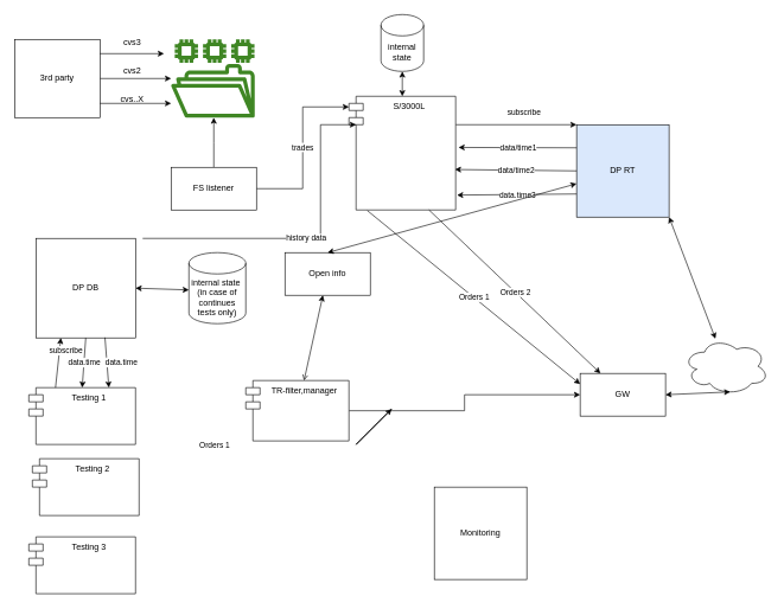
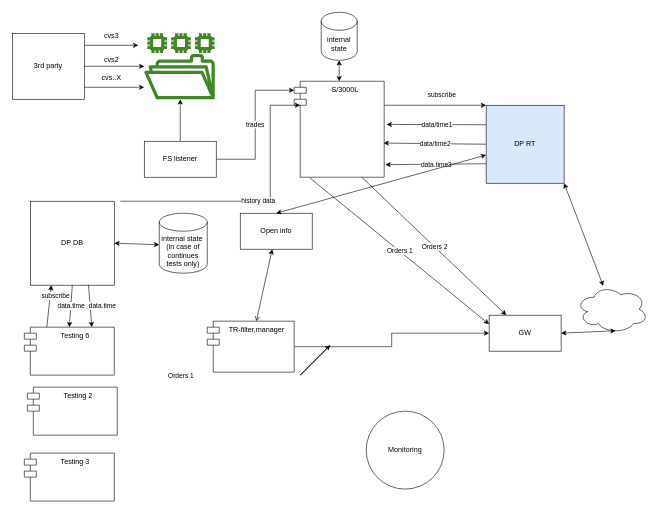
  <mxCell id="0" />
  <mxCell id="1" parent="0" />
  <mxCell id="2" style="edgeStyle=orthogonalEdgeStyle;rounded=0;orthogonalLoop=1;jettySize=auto;html=1;" parent="1" source="3" target="4" edge="1"><mxGeometry relative="1" as="geometry" /></mxCell>
  <mxCell id="3" value="3rd party" style="rounded=0;whiteSpace=wrap;html=1;" parent="1" vertex="1"><mxGeometry x="20" y="55" width="120" height="110" as="geometry" /></mxCell>
  <mxCell id="4" value="" style="sketch=0;outlineConnect=0;fontColor=#232F3E;gradientColor=none;fillColor=#3F8624;strokeColor=none;dashed=0;verticalLabelPosition=bottom;verticalAlign=top;align=center;html=1;fontSize=12;fontStyle=0;aspect=fixed;pointerEvents=1;shape=mxgraph.aws4.file_system;" parent="1" vertex="1"><mxGeometry x="240" y="55" width="117.53" height="110" as="geometry" /></mxCell>
  <mxCell id="5" style="edgeStyle=orthogonalEdgeStyle;rounded=0;orthogonalLoop=1;jettySize=auto;html=1;" parent="1" edge="1"><mxGeometry relative="1" as="geometry"><mxPoint x="140" y="145" as="sourcePoint" /><mxPoint x="240.025" y="145" as="targetPoint" /></mxGeometry></mxCell>
  <mxCell id="6" style="edgeStyle=orthogonalEdgeStyle;rounded=0;orthogonalLoop=1;jettySize=auto;html=1;" parent="1" edge="1"><mxGeometry relative="1" as="geometry"><mxPoint x="139.98" y="75" as="sourcePoint" /><mxPoint x="230" y="75" as="targetPoint" /></mxGeometry></mxCell>
  <mxCell id="7" value="cvs3" style="text;html=1;align=center;verticalAlign=middle;resizable=0;points=[];autosize=1;strokeColor=none;fillColor=none;" parent="1" vertex="1"><mxGeometry x="160" y="45" width="50" height="30" as="geometry" /></mxCell>
  <mxCell id="8" value="cvs2" style="text;html=1;align=center;verticalAlign=middle;resizable=0;points=[];autosize=1;strokeColor=none;fillColor=none;" parent="1" vertex="1"><mxGeometry x="160" y="85" width="50" height="30" as="geometry" /></mxCell>
- <mxCell id="9" value="cvs..X" style="text;html=1;align=center;verticalAlign=middle;resizable=0;points=[];autosize=1;strokeColor=none;fillColor=none;" parent="1" vertex="1"><mxGeometry x="155" y="125" width="60" height="30" as="geometry" /></mxCell>
+ <mxCell id="9" value="cvs..X" style="text;html=1;align=center;verticalAlign=middle;resizable=0;points=[];autosize=1;strokeColor=none;fillColor=none;" parent="1" vertex="1"><mxGeometry x="155" y="115" width="60" height="30" as="geometry" /></mxCell>
  <mxCell id="10" style="edgeStyle=orthogonalEdgeStyle;rounded=0;orthogonalLoop=1;jettySize=auto;html=1;" parent="1" source="12" edge="1"><mxGeometry relative="1" as="geometry"><mxPoint x="300" y="165" as="targetPoint" /></mxGeometry></mxCell>
  <mxCell id="11" value="trades" style="edgeStyle=orthogonalEdgeStyle;rounded=0;orthogonalLoop=1;jettySize=auto;html=1;entryX=0;entryY=0;entryDx=0;entryDy=15;entryPerimeter=0;" parent="1" source="12" target="22" edge="1"><mxGeometry relative="1" as="geometry"><mxPoint x="520" y="265" as="targetPoint" /></mxGeometry></mxCell>
  <mxCell id="12" value="FS listener" style="rounded=0;whiteSpace=wrap;html=1;" parent="1" vertex="1"><mxGeometry x="240" y="235" width="120" height="60" as="geometry" /></mxCell>
  <mxCell id="13" value="DP RT" style="whiteSpace=wrap;html=1;aspect=fixed;fillColor=#dae8fc;" parent="1" vertex="1"><mxGeometry x="810" y="175" width="130" height="130" as="geometry" /></mxCell>
  <mxCell id="14" value="" style="endArrow=classic;html=1;rounded=0;exitX=1;exitY=0.25;exitDx=0;exitDy=0;entryX=0;entryY=0;entryDx=0;entryDy=0;" parent="1" source="22" target="13" edge="1"><mxGeometry relative="1" as="geometry"><mxPoint x="650" y="200" as="sourcePoint" /><mxPoint x="270" y="395" as="targetPoint" /></mxGeometry></mxCell>
  <mxCell id="15" value="subscribe" style="edgeLabel;resizable=0;html=1;align=center;verticalAlign=middle;" parent="14" connectable="0" vertex="1"><mxGeometry relative="1" as="geometry"><mxPoint x="10" y="-18" as="offset" /></mxGeometry></mxCell>
  <mxCell id="16" value="" style="endArrow=classic;html=1;rounded=0;exitX=0;exitY=0.5;exitDx=0;exitDy=0;entryX=0.993;entryY=0.644;entryDx=0;entryDy=0;entryPerimeter=0;" parent="1" source="13" target="22" edge="1"><mxGeometry relative="1" as="geometry"><mxPoint x="480" y="395" as="sourcePoint" /><mxPoint x="650" y="265" as="targetPoint" /></mxGeometry></mxCell>
  <mxCell id="17" value="data/time2" style="edgeLabel;resizable=0;html=1;align=center;verticalAlign=middle;" parent="16" connectable="0" vertex="1"><mxGeometry relative="1" as="geometry" /></mxCell>
  <mxCell id="18" value="" style="endArrow=classic;html=1;rounded=0;exitX=0;exitY=0.25;exitDx=0;exitDy=0;entryX=1.027;entryY=0.45;entryDx=0;entryDy=0;entryPerimeter=0;" parent="1" source="13" target="22" edge="1"><mxGeometry relative="1" as="geometry"><mxPoint x="350" y="395" as="sourcePoint" /><mxPoint x="660" y="195" as="targetPoint" /></mxGeometry></mxCell>
  <mxCell id="19" value="data/time1" style="edgeLabel;resizable=0;html=1;align=center;verticalAlign=middle;" parent="18" connectable="0" vertex="1"><mxGeometry relative="1" as="geometry" /></mxCell>
  <mxCell id="20" value="`" style="endArrow=classic;html=1;rounded=0;entryX=1.013;entryY=0.869;entryDx=0;entryDy=0;exitX=0;exitY=0.75;exitDx=0;exitDy=0;entryPerimeter=0;" parent="1" source="13" target="22" edge="1"><mxGeometry relative="1" as="geometry"><mxPoint x="380" y="455" as="sourcePoint" /><mxPoint x="650" y="297.5" as="targetPoint" /></mxGeometry></mxCell>
  <mxCell id="21" value="data.time3" style="edgeLabel;resizable=0;html=1;align=center;verticalAlign=middle;" parent="20" connectable="0" vertex="1"><mxGeometry relative="1" as="geometry" /></mxCell>
  <mxCell id="22" value="S/3000L" style="shape=module;align=left;spacingLeft=20;align=center;verticalAlign=top;" parent="1" vertex="1"><mxGeometry x="490" y="135" width="150" height="160" as="geometry" /></mxCell>
  <mxCell id="23" value="" style="ellipse;shape=cloud;whiteSpace=wrap;html=1;" parent="1" vertex="1"><mxGeometry x="960" y="475" width="120" height="80" as="geometry" /></mxCell>
  <mxCell id="24" value="" style="endArrow=classic;startArrow=classic;html=1;rounded=0;" parent="1" source="23" edge="1"><mxGeometry width="50" height="50" relative="1" as="geometry"><mxPoint x="890" y="355" as="sourcePoint" /><mxPoint x="940" y="305" as="targetPoint" /></mxGeometry></mxCell>
  <mxCell id="25" value="" style="endArrow=classic;html=1;rounded=0;exitX=0.173;exitY=1.006;exitDx=0;exitDy=0;exitPerimeter=0;entryX=0;entryY=0.25;entryDx=0;entryDy=0;" parent="1" source="22" target="37" edge="1"><mxGeometry relative="1" as="geometry"><mxPoint x="480" y="605" as="sourcePoint" /><mxPoint x="520" y="465" as="targetPoint" /></mxGeometry></mxCell>
  <mxCell id="26" value="Orders 1" style="edgeLabel;resizable=0;html=1;align=center;verticalAlign=middle;" parent="25" connectable="0" vertex="1"><mxGeometry relative="1" as="geometry" /></mxCell>
  <mxCell id="27" style="edgeStyle=orthogonalEdgeStyle;rounded=0;orthogonalLoop=1;jettySize=auto;html=1;" parent="1" source="28" target="37" edge="1"><mxGeometry relative="1" as="geometry" /></mxCell>
  <mxCell id="28" value="TR-filter,manager" style="shape=module;align=left;spacingLeft=20;align=center;verticalAlign=top;" parent="1" vertex="1"><mxGeometry x="345" y="535" width="145" height="85" as="geometry" /></mxCell>
  <mxCell id="29" value="`" style="endArrow=classic;html=1;rounded=0;exitX=0.75;exitY=1;exitDx=0;exitDy=0;" parent="1" source="22" target="37" edge="1"><mxGeometry relative="1" as="geometry"><mxPoint x="560.95" y="295" as="sourcePoint" /><mxPoint x="560" y="414.04" as="targetPoint" /></mxGeometry></mxCell>
  <mxCell id="30" value="Orders 2" style="edgeLabel;resizable=0;html=1;align=center;verticalAlign=middle;" parent="29" connectable="0" vertex="1"><mxGeometry relative="1" as="geometry" /></mxCell>
- <mxCell id="31" value="Testing 1" style="shape=module;align=left;spacingLeft=20;align=center;verticalAlign=top;" parent="1" vertex="1"><mxGeometry x="40" y="545" width="150" height="80" as="geometry" /></mxCell>
+ <mxCell id="31" value="Testing 6" style="shape=module;align=left;spacingLeft=20;align=center;verticalAlign=top;" parent="1" vertex="1"><mxGeometry x="40" y="545" width="150" height="80" as="geometry" /></mxCell>
  <mxCell id="32" value="DP DB" style="whiteSpace=wrap;html=1;aspect=fixed;" parent="1" vertex="1"><mxGeometry x="50" y="335" width="140" height="140" as="geometry" /></mxCell>
  <mxCell id="33" value="" style="endArrow=classic;html=1;rounded=0;exitX=0.25;exitY=0;exitDx=0;exitDy=0;entryX=0.25;entryY=1;entryDx=0;entryDy=0;" parent="1" source="31" target="32" edge="1"><mxGeometry relative="1" as="geometry"><mxPoint x="650" y="185" as="sourcePoint" /><mxPoint x="820" y="185" as="targetPoint" /></mxGeometry></mxCell>
  <mxCell id="34" value="subscribe" style="edgeLabel;resizable=0;html=1;align=center;verticalAlign=middle;" parent="33" connectable="0" vertex="1"><mxGeometry relative="1" as="geometry"><mxPoint x="10" y="-18" as="offset" /></mxGeometry></mxCell>
  <mxCell id="35" value="Open info" style="rounded=0;whiteSpace=wrap;html=1;" parent="1" vertex="1"><mxGeometry x="400" y="355" width="120" height="60" as="geometry" /></mxCell>
  <mxCell id="36" value="" style="endArrow=open;startArrow=classic;html=1;rounded=0;" parent="1" source="35" target="28" edge="1"><mxGeometry width="50" height="50" relative="1" as="geometry"><mxPoint x="440" y="625" as="sourcePoint" /><mxPoint x="490" y="575" as="targetPoint" /><Array as="points" /></mxGeometry></mxCell>
  <mxCell id="37" value="GW" style="rounded=0;whiteSpace=wrap;html=1;" parent="1" vertex="1"><mxGeometry x="815" y="525" width="120" height="60" as="geometry" /></mxCell>
  <mxCell id="38" value="`" style="endArrow=classic;html=1;rounded=0;entryX=0.5;entryY=0;entryDx=0;entryDy=0;exitX=0.5;exitY=1;exitDx=0;exitDy=0;" parent="1" source="32" target="31" edge="1"><mxGeometry relative="1" as="geometry"><mxPoint x="360" y="505" as="sourcePoint" /><mxPoint x="191.95" y="506.54" as="targetPoint" /></mxGeometry></mxCell>
  <mxCell id="39" value="data.time&lt;br&gt;" style="edgeLabel;resizable=0;html=1;align=center;verticalAlign=middle;" parent="38" connectable="0" vertex="1"><mxGeometry relative="1" as="geometry" /></mxCell>
  <mxCell id="40" value="internal state&amp;nbsp;&lt;br&gt;(in case of continues tests only)" style="shape=cylinder3;whiteSpace=wrap;html=1;boundedLbl=1;backgroundOutline=1;size=15;" parent="1" vertex="1"><mxGeometry x="265" y="355" width="80" height="100" as="geometry" /></mxCell>
  <mxCell id="41" value="" style="endArrow=classic;startArrow=classic;html=1;rounded=0;exitX=1;exitY=0.5;exitDx=0;exitDy=0;entryX=0;entryY=0;entryDx=0;entryDy=52.5;entryPerimeter=0;" parent="1" source="32" target="40" edge="1"><mxGeometry width="50" height="50" relative="1" as="geometry"><mxPoint x="440" y="525" as="sourcePoint" /><mxPoint x="490" y="475" as="targetPoint" /></mxGeometry></mxCell>
  <mxCell id="42" value="" style="endArrow=classic;startArrow=classic;html=1;rounded=0;exitX=0.5;exitY=0;exitDx=0;exitDy=0;" parent="1" source="35" target="13" edge="1"><mxGeometry width="50" height="50" relative="1" as="geometry"><mxPoint x="440" y="525" as="sourcePoint" /><mxPoint x="490" y="475" as="targetPoint" /></mxGeometry></mxCell>
- <mxCell id="43" value="Monitoring" style="whiteSpace=wrap;html=1;aspect=fixed;" parent="1" vertex="1"><mxGeometry x="610" y="685" width="130" height="130" as="geometry" /></mxCell>
+ <mxCell id="43" value="Monitoring" style="ellipse;whiteSpace=wrap;html=1;aspect=fixed;" parent="1" vertex="1"><mxGeometry x="610" y="685" width="130" height="130" as="geometry" /></mxCell>
  <mxCell id="44" value="Orders 1" style="edgeLabel;resizable=0;html=1;align=center;verticalAlign=middle;" parent="1" connectable="0" vertex="1"><mxGeometry x="300" y="625.004" as="geometry" /></mxCell>
  <mxCell id="45" value="internal state" style="shape=cylinder3;whiteSpace=wrap;html=1;boundedLbl=1;backgroundOutline=1;size=15;" parent="1" vertex="1"><mxGeometry x="535" y="20" width="60" height="80" as="geometry" /></mxCell>
  <mxCell id="46" value="" style="endArrow=classic;startArrow=classic;html=1;rounded=0;entryX=0.5;entryY=1;entryDx=0;entryDy=0;entryPerimeter=0;" parent="1" source="22" target="45" edge="1"><mxGeometry width="50" height="50" relative="1" as="geometry"><mxPoint x="500" y="525" as="sourcePoint" /><mxPoint x="550" y="475" as="targetPoint" /></mxGeometry></mxCell>
  <mxCell id="47" value="`" style="endArrow=classic;html=1;rounded=0;entryX=0.75;entryY=0;entryDx=0;entryDy=0;exitX=0.693;exitY=0.996;exitDx=0;exitDy=0;exitPerimeter=0;" parent="1" source="32" target="31" edge="1"><mxGeometry relative="1" as="geometry"><mxPoint x="125" y="475" as="sourcePoint" /><mxPoint x="125" y="555" as="targetPoint" /></mxGeometry></mxCell>
  <mxCell id="48" value="data.time&lt;br&gt;" style="edgeLabel;resizable=0;html=1;align=center;verticalAlign=middle;" parent="47" connectable="0" vertex="1"><mxGeometry relative="1" as="geometry"><mxPoint x="20" as="offset" /></mxGeometry></mxCell>
  <mxCell id="49" value="" style="endArrow=classic;startArrow=classic;html=1;rounded=0;entryX=0.55;entryY=0.95;entryDx=0;entryDy=0;entryPerimeter=0;exitX=1;exitY=0.5;exitDx=0;exitDy=0;" parent="1" source="37" target="23" edge="1"><mxGeometry width="50" height="50" relative="1" as="geometry"><mxPoint x="590" y="405" as="sourcePoint" /><mxPoint x="640" y="355" as="targetPoint" /></mxGeometry></mxCell>
  <mxCell id="50" value="" style="endArrow=none;html=1;rounded=0;" edge="1" parent="1"><mxGeometry width="50" height="50" relative="1" as="geometry"><mxPoint x="500" y="625" as="sourcePoint" /><mxPoint x="550" y="575" as="targetPoint" /></mxGeometry></mxCell>
  <mxCell id="51" value="" style="endArrow=classic;html=1;rounded=0;" edge="1" parent="1"><mxGeometry width="50" height="50" relative="1" as="geometry"><mxPoint x="500" y="625" as="sourcePoint" /><mxPoint x="550" y="575" as="targetPoint" /></mxGeometry></mxCell>
  <mxCell id="52" value="" style="endArrow=none;html=1;rounded=0;" edge="1" parent="1"><mxGeometry width="50" height="50" relative="1" as="geometry"><mxPoint x="500" y="625" as="sourcePoint" /><mxPoint x="550" y="575" as="targetPoint" /></mxGeometry></mxCell>
  <mxCell id="53" value="history data" style="edgeStyle=orthogonalEdgeStyle;rounded=0;orthogonalLoop=1;jettySize=auto;html=1;entryX=0;entryY=0.25;entryDx=10;entryDy=0;entryPerimeter=0;" edge="1" parent="1" target="22"><mxGeometry relative="1" as="geometry"><mxPoint x="500" y="160" as="targetPoint" /><mxPoint x="200" y="335" as="sourcePoint" /><Array as="points"><mxPoint x="450" y="335" /><mxPoint x="450" y="175" /></Array></mxGeometry></mxCell>
  <mxCell id="54" value="Testing 2&#10;" style="shape=module;align=left;spacingLeft=20;align=center;verticalAlign=top;" vertex="1" parent="1"><mxGeometry x="45" y="645" width="150" height="80" as="geometry" /></mxCell>
  <mxCell id="55" value="Testing 3" style="shape=module;align=left;spacingLeft=20;align=center;verticalAlign=top;" vertex="1" parent="1"><mxGeometry x="40" y="755" width="150" height="80" as="geometry" /></mxCell>
